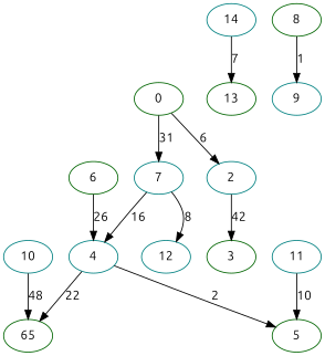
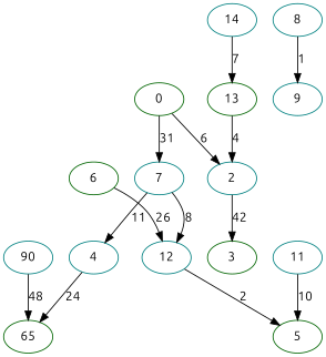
  digraph {
    fontname=Ubuntu
    node [color=teal fontname=Ubuntu]
    edge [fontname=Ubuntu weight=6]
    2
    0 [color=darkgreen]
    7
    3 [color=darkgreen]
    4
    12
    n7 [color=darkgreen label=65]
    6 [color=darkgreen]
    5 [color=darkgreen]
    9
-   8 [color=darkgreen]
-   10
+   8
+   10 [label=90]
    11
    13 [color=darkgreen]
    14
    2 -> 3 [label=42 weight=42]
    0 -> 2 [label=6]
    0 -> 7 [label=31 weight=31]
-   7 -> 4 [label=16 weight=16]
+   7 -> 4 [label=11 weight=16]
    7 -> 12 [label=8 weight=8]
-   4 -> n7 [label=22 weight=22]
-   4 -> 5 [label=2 weight=2]
-   6 -> 4 [label=26 weight=26]
+   4 -> n7 [label=24 weight=22]
+   12 -> 5 [label=2 weight=2]
+   6 -> 12 [label=26 weight=26]
    8 -> 9 [label=1]
    10 -> n7 [label=48 weight=48]
    11 -> 5 [label=10 weight=10]
+   13 -> 2 [label=4 weight=4]
    14 -> 13 [label=7 weight=7]
  }
